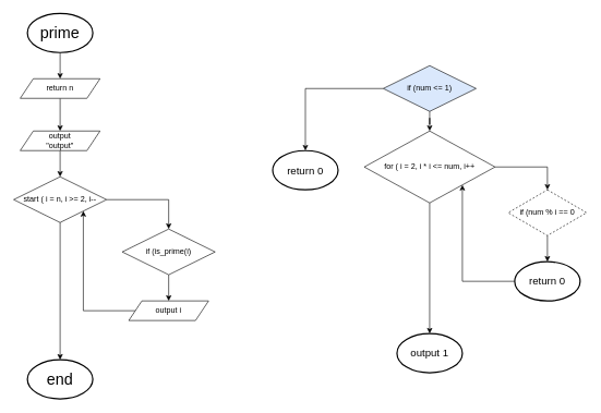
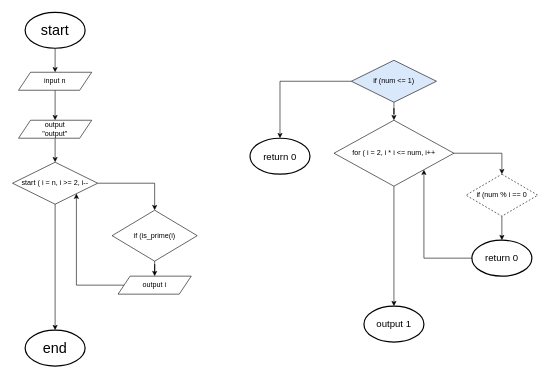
  <mxCell id="0" />
  <mxCell id="1" parent="0" />
  <mxCell id="2" style="edgeStyle=orthogonalEdgeStyle;rounded=0;orthogonalLoop=1;jettySize=auto;html=1;entryX=0.5;entryY=0;entryDx=0;entryDy=0;" edge="1" parent="1" source="3" target="5"><mxGeometry relative="1" as="geometry" /></mxCell>
- <mxCell id="3" value="&lt;font style=&quot;font-size: 24px;&quot;&gt;prime&lt;/font&gt;" style="strokeWidth=2;html=1;shape=mxgraph.flowchart.start_1;whiteSpace=wrap;" vertex="1" parent="1"><mxGeometry x="41" y="20" width="100" height="60" as="geometry" /></mxCell>
+ <mxCell id="3" value="&lt;font style=&quot;font-size: 24px;&quot;&gt;start&lt;/font&gt;" style="strokeWidth=2;html=1;shape=mxgraph.flowchart.start_1;whiteSpace=wrap;" vertex="1" parent="1"><mxGeometry x="41" y="20" width="100" height="60" as="geometry" /></mxCell>
  <mxCell id="4" style="edgeStyle=orthogonalEdgeStyle;rounded=0;orthogonalLoop=1;jettySize=auto;html=1;entryX=0.5;entryY=0;entryDx=0;entryDy=0;" edge="1" parent="1" source="5" target="8"><mxGeometry relative="1" as="geometry" /></mxCell>
- <mxCell id="5" value="return n" style="shape=parallelogram;perimeter=parallelogramPerimeter;whiteSpace=wrap;html=1;fixedSize=1;" vertex="1" parent="1"><mxGeometry x="30" y="120" width="122" height="30" as="geometry" /></mxCell>
+ <mxCell id="5" value="input n" style="shape=parallelogram;perimeter=parallelogramPerimeter;whiteSpace=wrap;html=1;fixedSize=1;" vertex="1" parent="1"><mxGeometry x="30" y="120" width="122" height="30" as="geometry" /></mxCell>
  <mxCell id="6" value="&lt;font style=&quot;font-size: 24px;&quot;&gt;end&lt;/font&gt;" style="strokeWidth=2;html=1;shape=mxgraph.flowchart.start_1;whiteSpace=wrap;" vertex="1" parent="1"><mxGeometry x="41" y="550" width="100" height="60" as="geometry" /></mxCell>
  <mxCell id="7" style="edgeStyle=orthogonalEdgeStyle;rounded=0;orthogonalLoop=1;jettySize=auto;html=1;entryX=0.5;entryY=0;entryDx=0;entryDy=0;" edge="1" parent="1" source="8" target="10"><mxGeometry relative="1" as="geometry" /></mxCell>
  <mxCell id="8" value="output&lt;div&gt;&quot;output&quot;&lt;/div&gt;" style="shape=parallelogram;perimeter=parallelogramPerimeter;whiteSpace=wrap;html=1;fixedSize=1;" vertex="1" parent="1"><mxGeometry x="30" y="200" width="122" height="30" as="geometry" /></mxCell>
  <mxCell id="9" style="edgeStyle=orthogonalEdgeStyle;rounded=0;orthogonalLoop=1;jettySize=auto;html=1;entryX=0.5;entryY=0;entryDx=0;entryDy=0;" edge="1" parent="1" source="10" target="12"><mxGeometry relative="1" as="geometry" /></mxCell>
  <mxCell id="10" value="start ( i = n, i &amp;gt;= 2, i--" style="rhombus;whiteSpace=wrap;html=1;" vertex="1" parent="1"><mxGeometry x="20" y="270" width="142" height="70" as="geometry" /></mxCell>
  <mxCell id="11" style="edgeStyle=orthogonalEdgeStyle;rounded=0;orthogonalLoop=1;jettySize=auto;html=1;entryX=0.5;entryY=0;entryDx=0;entryDy=0;" edge="1" parent="1" source="12" target="14"><mxGeometry relative="1" as="geometry" /></mxCell>
- <mxCell id="12" value="if (is_prime(i)" style="rhombus;whiteSpace=wrap;html=1;" vertex="1" parent="1"><mxGeometry x="186" y="350" width="142" height="70" as="geometry" /></mxCell>
+ <mxCell id="12" value="if (is_prime(i)" style="rhombus;whiteSpace=wrap;html=1;" vertex="1" parent="1"><mxGeometry x="186" y="350" width="142" height="85" as="geometry" /></mxCell>
  <mxCell id="13" style="edgeStyle=orthogonalEdgeStyle;rounded=0;orthogonalLoop=1;jettySize=auto;html=1;entryX=1;entryY=1;entryDx=0;entryDy=0;" edge="1" parent="1" source="14" target="10"><mxGeometry relative="1" as="geometry" /></mxCell>
  <mxCell id="14" value="output i" style="shape=parallelogram;perimeter=parallelogramPerimeter;whiteSpace=wrap;html=1;fixedSize=1;" vertex="1" parent="1"><mxGeometry x="196" y="460" width="122" height="30" as="geometry" /></mxCell>
  <mxCell id="15" style="edgeStyle=orthogonalEdgeStyle;rounded=0;orthogonalLoop=1;jettySize=auto;html=1;entryX=0.5;entryY=0;entryDx=0;entryDy=0;entryPerimeter=0;" edge="1" parent="1" source="10" target="6"><mxGeometry relative="1" as="geometry" /></mxCell>
  <mxCell id="16" style="edgeStyle=orthogonalEdgeStyle;rounded=0;orthogonalLoop=1;jettySize=auto;html=1;entryX=0.5;entryY=0;entryDx=0;entryDy=0;" edge="1" parent="1" source="17" target="22"><mxGeometry relative="1" as="geometry" /></mxCell>
  <mxCell id="17" value="if (num &amp;lt;= 1)" style="rhombus;whiteSpace=wrap;html=1;fillColor=#dae8fc;" vertex="1" parent="1"><mxGeometry x="585" y="100" width="142" height="70" as="geometry" /></mxCell>
  <mxCell id="18" value="&lt;font style=&quot;font-size: 16px;&quot;&gt;return 0&lt;/font&gt;" style="strokeWidth=2;html=1;shape=mxgraph.flowchart.start_1;whiteSpace=wrap;" vertex="1" parent="1"><mxGeometry x="416" y="230" width="100" height="60" as="geometry" /></mxCell>
  <mxCell id="19" style="edgeStyle=orthogonalEdgeStyle;rounded=0;orthogonalLoop=1;jettySize=auto;html=1;entryX=0.5;entryY=0;entryDx=0;entryDy=0;entryPerimeter=0;" edge="1" parent="1" source="17" target="18"><mxGeometry relative="1" as="geometry" /></mxCell>
  <mxCell id="20" style="edgeStyle=orthogonalEdgeStyle;rounded=0;orthogonalLoop=1;jettySize=auto;html=1;entryX=0.5;entryY=0;entryDx=0;entryDy=0;" edge="1" parent="1" source="22" target="23"><mxGeometry relative="1" as="geometry" /></mxCell>
  <mxCell id="21" style="edgeStyle=orthogonalEdgeStyle;rounded=0;orthogonalLoop=1;jettySize=auto;html=1;entryX=0.5;entryY=0;entryDx=0;entryDy=0;entryPerimeter=0;" edge="1" parent="1" source="22" target="27"><mxGeometry relative="1" as="geometry"><mxPoint x="656" y="500" as="targetPoint" /></mxGeometry></mxCell>
  <mxCell id="22" value="for ( i = 2, i * i &amp;lt;= num, i++" style="rhombus;whiteSpace=wrap;html=1;" vertex="1" parent="1"><mxGeometry x="556" y="200" width="200" height="110" as="geometry" /></mxCell>
  <mxCell id="23" value="if (num % i == 0" style="rhombus;whiteSpace=wrap;html=1;dashed=1;" vertex="1" parent="1"><mxGeometry x="776" y="290" width="120" height="70" as="geometry" /></mxCell>
  <mxCell id="24" style="edgeStyle=orthogonalEdgeStyle;rounded=0;orthogonalLoop=1;jettySize=auto;html=1;entryX=1;entryY=1;entryDx=0;entryDy=0;" edge="1" parent="1" source="25" target="22"><mxGeometry relative="1" as="geometry" /></mxCell>
  <mxCell id="25" value="&lt;font style=&quot;font-size: 16px;&quot;&gt;return 0&lt;/font&gt;" style="strokeWidth=2;html=1;shape=mxgraph.flowchart.start_1;whiteSpace=wrap;" vertex="1" parent="1"><mxGeometry x="786" y="400" width="100" height="60" as="geometry" /></mxCell>
  <mxCell id="26" style="edgeStyle=orthogonalEdgeStyle;rounded=0;orthogonalLoop=1;jettySize=auto;html=1;entryX=0.5;entryY=0;entryDx=0;entryDy=0;entryPerimeter=0;" edge="1" parent="1" source="23" target="25"><mxGeometry relative="1" as="geometry" /></mxCell>
  <mxCell id="27" value="&lt;font style=&quot;font-size: 16px;&quot;&gt;output 1&lt;/font&gt;" style="strokeWidth=2;html=1;shape=mxgraph.flowchart.start_1;whiteSpace=wrap;" vertex="1" parent="1"><mxGeometry x="606" y="510" width="100" height="60" as="geometry" /></mxCell>
